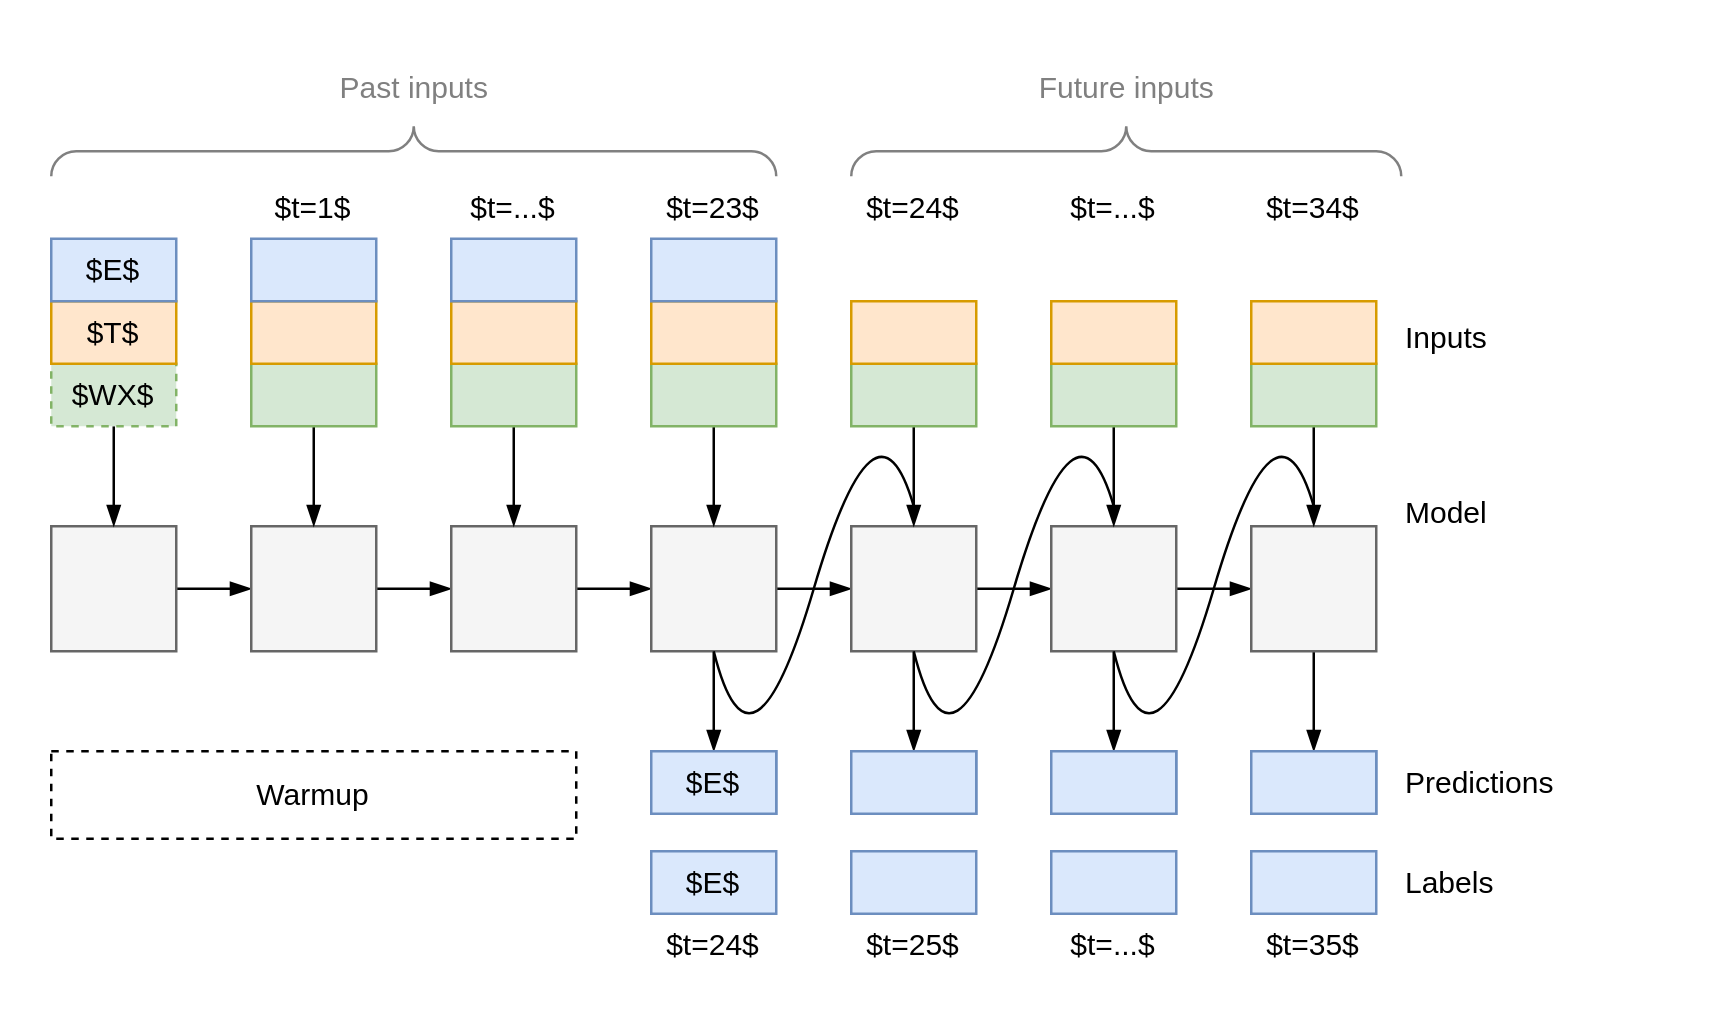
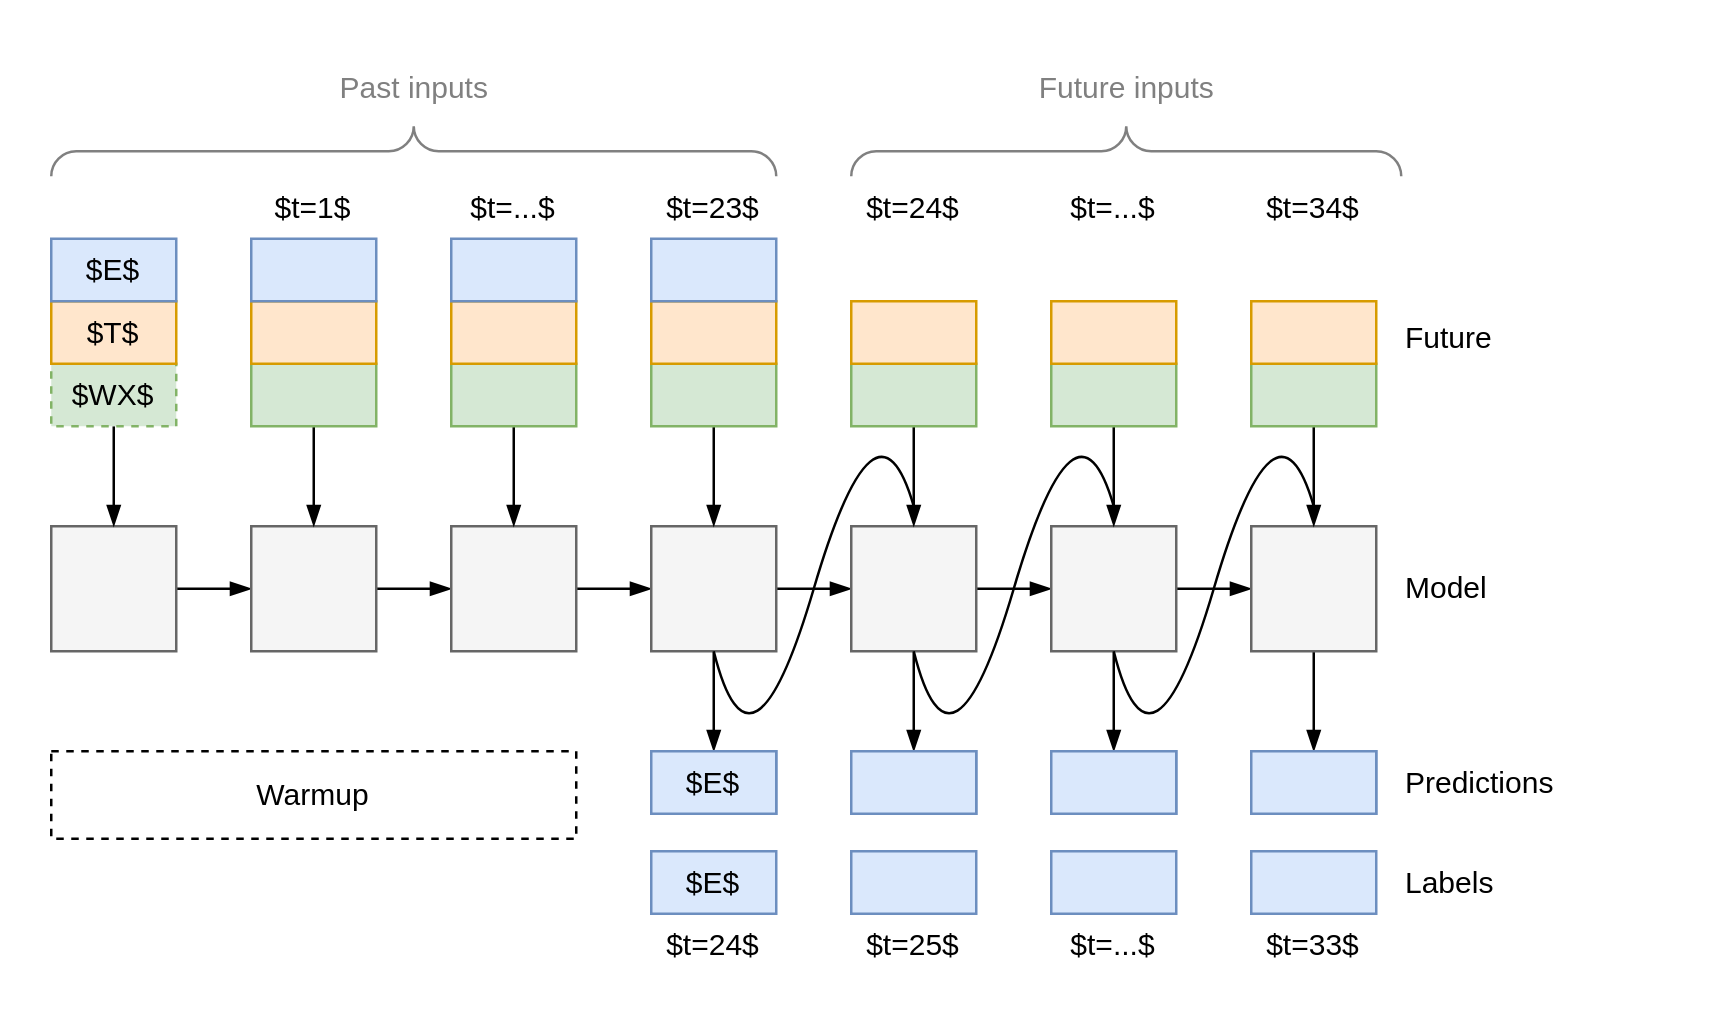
  <mxCell id="0" />
  <mxCell id="1" parent="0" />
  <mxCell id="2" style="edgeStyle=orthogonalEdgeStyle;rounded=0;orthogonalLoop=1;jettySize=auto;html=1;exitX=1;exitY=0.5;exitDx=0;exitDy=0;entryX=0;entryY=0.5;entryDx=0;entryDy=0;endArrow=blockThin;endFill=1;" parent="1" source="3" target="5" edge="1"><mxGeometry relative="1" as="geometry" /></mxCell>
  <mxCell id="3" value="" style="whiteSpace=wrap;html=1;aspect=fixed;fillColor=#f5f5f5;fontColor=#333333;strokeColor=#666666;" parent="1" vertex="1"><mxGeometry y="210" width="50" height="50" as="geometry" x="20" /></mxCell>
  <mxCell id="4" style="edgeStyle=orthogonalEdgeStyle;rounded=0;orthogonalLoop=1;jettySize=auto;html=1;exitX=1;exitY=0.5;exitDx=0;exitDy=0;entryX=0;entryY=0.5;entryDx=0;entryDy=0;endArrow=blockThin;endFill=1;" parent="1" source="5" target="7" edge="1"><mxGeometry relative="1" as="geometry" /></mxCell>
  <mxCell id="5" value="" style="whiteSpace=wrap;html=1;aspect=fixed;fillColor=#f5f5f5;fontColor=#333333;strokeColor=#666666;" parent="1" vertex="1"><mxGeometry x="100" y="210" width="50" height="50" as="geometry" /></mxCell>
  <mxCell id="6" style="edgeStyle=orthogonalEdgeStyle;rounded=0;orthogonalLoop=1;jettySize=auto;html=1;exitX=1;exitY=0.5;exitDx=0;exitDy=0;entryX=0;entryY=0.5;entryDx=0;entryDy=0;endArrow=blockThin;endFill=1;" parent="1" source="7" target="10" edge="1"><mxGeometry relative="1" as="geometry" /></mxCell>
  <mxCell id="7" value="" style="whiteSpace=wrap;html=1;aspect=fixed;fillColor=#f5f5f5;fontColor=#333333;strokeColor=#666666;" parent="1" vertex="1"><mxGeometry x="180" y="210" width="50" height="50" as="geometry" /></mxCell>
  <mxCell id="8" style="edgeStyle=orthogonalEdgeStyle;rounded=0;orthogonalLoop=1;jettySize=auto;html=1;exitX=0.5;exitY=1;exitDx=0;exitDy=0;entryX=0.5;entryY=0;entryDx=0;entryDy=0;endArrow=blockThin;endFill=1;" parent="1" source="10" target="28" edge="1"><mxGeometry relative="1" as="geometry" /></mxCell>
  <mxCell id="9" style="edgeStyle=orthogonalEdgeStyle;rounded=0;orthogonalLoop=1;jettySize=auto;html=1;exitX=1;exitY=0.5;exitDx=0;exitDy=0;entryX=0;entryY=0.5;entryDx=0;entryDy=0;endArrow=blockThin;endFill=1;" parent="1" source="10" target="13" edge="1"><mxGeometry relative="1" as="geometry" /></mxCell>
  <mxCell id="10" value="" style="whiteSpace=wrap;html=1;aspect=fixed;fillColor=#f5f5f5;fontColor=#333333;strokeColor=#666666;" parent="1" vertex="1"><mxGeometry x="260" y="210" width="50" height="50" as="geometry" /></mxCell>
  <mxCell id="11" style="edgeStyle=orthogonalEdgeStyle;rounded=0;orthogonalLoop=1;jettySize=auto;html=1;exitX=1;exitY=0.5;exitDx=0;exitDy=0;entryX=0;entryY=0.5;entryDx=0;entryDy=0;endArrow=blockThin;endFill=1;" parent="1" source="13" target="16" edge="1"><mxGeometry relative="1" as="geometry" /></mxCell>
  <mxCell id="12" style="edgeStyle=orthogonalEdgeStyle;rounded=0;orthogonalLoop=1;jettySize=auto;html=1;exitX=0.5;exitY=1;exitDx=0;exitDy=0;entryX=0.5;entryY=0;entryDx=0;entryDy=0;endArrow=blockThin;endFill=1;" parent="1" source="13" target="30" edge="1"><mxGeometry relative="1" as="geometry" /></mxCell>
  <mxCell id="13" value="" style="whiteSpace=wrap;html=1;aspect=fixed;fillColor=#f5f5f5;fontColor=#333333;strokeColor=#666666;" parent="1" vertex="1"><mxGeometry x="340" y="210" width="50" height="50" as="geometry" /></mxCell>
  <mxCell id="14" style="edgeStyle=orthogonalEdgeStyle;rounded=0;orthogonalLoop=1;jettySize=auto;html=1;exitX=1;exitY=0.5;exitDx=0;exitDy=0;entryX=0;entryY=0.5;entryDx=0;entryDy=0;endArrow=blockThin;endFill=1;" parent="1" source="16" target="18" edge="1"><mxGeometry relative="1" as="geometry" /></mxCell>
  <mxCell id="15" style="edgeStyle=orthogonalEdgeStyle;rounded=0;orthogonalLoop=1;jettySize=auto;html=1;exitX=0.5;exitY=1;exitDx=0;exitDy=0;entryX=0.5;entryY=0;entryDx=0;entryDy=0;endArrow=blockThin;endFill=1;" parent="1" source="16" target="32" edge="1"><mxGeometry relative="1" as="geometry" /></mxCell>
  <mxCell id="16" value="" style="whiteSpace=wrap;html=1;aspect=fixed;fillColor=#f5f5f5;fontColor=#333333;strokeColor=#666666;" parent="1" vertex="1"><mxGeometry x="420" y="210" width="50" height="50" as="geometry" /></mxCell>
  <mxCell id="17" style="edgeStyle=orthogonalEdgeStyle;rounded=0;orthogonalLoop=1;jettySize=auto;html=1;exitX=0.5;exitY=1;exitDx=0;exitDy=0;entryX=0.5;entryY=0;entryDx=0;entryDy=0;endArrow=blockThin;endFill=1;" parent="1" source="18" target="34" edge="1"><mxGeometry relative="1" as="geometry" /></mxCell>
  <mxCell id="18" value="" style="whiteSpace=wrap;html=1;aspect=fixed;fillColor=#f5f5f5;fontColor=#333333;strokeColor=#666666;" parent="1" vertex="1"><mxGeometry x="500" y="210" width="50" height="50" as="geometry" /></mxCell>
  <mxCell id="19" style="edgeStyle=orthogonalEdgeStyle;rounded=0;orthogonalLoop=1;jettySize=auto;html=1;exitX=0.5;exitY=1;exitDx=0;exitDy=0;entryX=0.5;entryY=0;entryDx=0;entryDy=0;endArrow=blockThin;endFill=1;" parent="1" source="20" target="3" edge="1"><mxGeometry relative="1" as="geometry" /></mxCell>
  <mxCell id="20" value="$WX$" style="rounded=0;whiteSpace=wrap;html=1;fillColor=#d5e8d4;strokeColor=#82b366;dashed=1;" parent="1" vertex="1"><mxGeometry y="145" width="50" height="25" as="geometry" x="20" /></mxCell>
  <mxCell id="21" style="edgeStyle=orthogonalEdgeStyle;rounded=0;orthogonalLoop=1;jettySize=auto;html=1;exitX=0.5;exitY=1;exitDx=0;exitDy=0;entryX=0.5;entryY=0;entryDx=0;entryDy=0;endArrow=blockThin;endFill=1;" parent="1" source="22" target="5" edge="1"><mxGeometry relative="1" as="geometry" /></mxCell>
  <mxCell id="22" value="" style="rounded=0;whiteSpace=wrap;html=1;fillColor=#d5e8d4;strokeColor=#82b366;" parent="1" vertex="1"><mxGeometry x="100" y="145" width="50" height="25" as="geometry" /></mxCell>
  <mxCell id="23" style="edgeStyle=orthogonalEdgeStyle;rounded=0;orthogonalLoop=1;jettySize=auto;html=1;exitX=0.5;exitY=1;exitDx=0;exitDy=0;entryX=0.5;entryY=0;entryDx=0;entryDy=0;endArrow=blockThin;endFill=1;" parent="1" source="24" target="7" edge="1"><mxGeometry relative="1" as="geometry" /></mxCell>
  <mxCell id="24" value="" style="rounded=0;whiteSpace=wrap;html=1;fillColor=#d5e8d4;strokeColor=#82b366;" parent="1" vertex="1"><mxGeometry x="180" y="145" width="50" height="25" as="geometry" /></mxCell>
  <mxCell id="25" style="edgeStyle=orthogonalEdgeStyle;rounded=0;orthogonalLoop=1;jettySize=auto;html=1;exitX=0.5;exitY=1;exitDx=0;exitDy=0;entryX=0.5;entryY=0;entryDx=0;entryDy=0;endArrow=blockThin;endFill=1;" parent="1" source="26" target="10" edge="1"><mxGeometry relative="1" as="geometry" /></mxCell>
  <mxCell id="26" value="" style="rounded=0;whiteSpace=wrap;html=1;fillColor=#d5e8d4;strokeColor=#82b366;" parent="1" vertex="1"><mxGeometry x="260" y="145" width="50" height="25" as="geometry" /></mxCell>
  <mxCell id="27" value="Warmup" style="rounded=0;whiteSpace=wrap;html=1;dashed=1;" parent="1" vertex="1"><mxGeometry x="20" y="300" width="210" height="35" as="geometry" /></mxCell>
  <mxCell id="28" value="" style="rounded=0;whiteSpace=wrap;html=1;fillColor=#dae8fc;strokeColor=#6c8ebf;" parent="1" vertex="1"><mxGeometry x="260" y="300" width="50" height="25" as="geometry" /></mxCell>
  <mxCell id="29" value="$E$" style="rounded=0;whiteSpace=wrap;html=1;fillColor=#dae8fc;strokeColor=#6c8ebf;" parent="1" vertex="1"><mxGeometry x="260" y="340" width="50" height="25" as="geometry" /></mxCell>
  <mxCell id="30" value="" style="rounded=0;whiteSpace=wrap;html=1;fillColor=#dae8fc;strokeColor=#6c8ebf;" parent="1" vertex="1"><mxGeometry x="340" y="300" width="50" height="25" as="geometry" /></mxCell>
  <mxCell id="31" value="" style="rounded=0;whiteSpace=wrap;html=1;fillColor=#dae8fc;strokeColor=#6c8ebf;" parent="1" vertex="1"><mxGeometry x="340" y="340" width="50" height="25" as="geometry" /></mxCell>
  <mxCell id="32" value="" style="rounded=0;whiteSpace=wrap;html=1;fillColor=#dae8fc;strokeColor=#6c8ebf;" parent="1" vertex="1"><mxGeometry x="420" y="300" width="50" height="25" as="geometry" /></mxCell>
  <mxCell id="33" value="" style="rounded=0;whiteSpace=wrap;html=1;fillColor=#dae8fc;strokeColor=#6c8ebf;" parent="1" vertex="1"><mxGeometry x="420" y="340" width="50" height="25" as="geometry" /></mxCell>
  <mxCell id="34" value="" style="rounded=0;whiteSpace=wrap;html=1;fillColor=#dae8fc;strokeColor=#6c8ebf;" parent="1" vertex="1"><mxGeometry x="500" y="300" width="50" height="25" as="geometry" /></mxCell>
  <mxCell id="35" value="" style="rounded=0;whiteSpace=wrap;html=1;fillColor=#dae8fc;strokeColor=#6c8ebf;" parent="1" vertex="1"><mxGeometry x="500" y="340" width="50" height="25" as="geometry" /></mxCell>
  <mxCell id="36" value="Predictions" style="text;html=1;strokeColor=none;fillColor=none;align=left;verticalAlign=middle;whiteSpace=wrap;rounded=0;" parent="1" vertex="1"><mxGeometry x="560" y="297.5" width="110" height="30" as="geometry" /></mxCell>
- <mxCell id="37" value="Model" style="text;html=1;strokeColor=none;fillColor=none;align=left;verticalAlign=middle;whiteSpace=wrap;rounded=0;" parent="1" vertex="1"><mxGeometry x="560" y="190" width="110" height="30" as="geometry" /></mxCell>
+ <mxCell id="37" value="Model" style="text;html=1;strokeColor=none;fillColor=none;align=left;verticalAlign=middle;whiteSpace=wrap;rounded=0;" parent="1" vertex="1"><mxGeometry x="560" y="220" width="110" height="30" as="geometry" /></mxCell>
  <mxCell id="38" value="Labels" style="text;html=1;strokeColor=none;fillColor=none;align=left;verticalAlign=middle;whiteSpace=wrap;rounded=0;" parent="1" vertex="1"><mxGeometry x="560" y="337.5" width="110" height="30" as="geometry" /></mxCell>
- <mxCell id="39" value="Inputs" style="text;html=1;strokeColor=none;fillColor=none;align=left;verticalAlign=middle;whiteSpace=wrap;rounded=0;" parent="1" vertex="1"><mxGeometry x="560" y="120" width="110" height="30" as="geometry" /></mxCell>
+ <mxCell id="39" value="Future" style="text;html=1;strokeColor=none;fillColor=none;align=left;verticalAlign=middle;whiteSpace=wrap;rounded=0;" parent="1" vertex="1"><mxGeometry x="560" y="120" width="110" height="30" as="geometry" /></mxCell>
  <mxCell id="40" value="$t=1$" style="text;html=1;strokeColor=none;fillColor=none;align=center;verticalAlign=middle;whiteSpace=wrap;rounded=0;" parent="1" vertex="1"><mxGeometry x="100" y="70" width="50" height="25" as="geometry" /></mxCell>
  <mxCell id="41" value="$t=...$" style="text;html=1;strokeColor=none;fillColor=none;align=center;verticalAlign=middle;whiteSpace=wrap;rounded=0;" parent="1" vertex="1"><mxGeometry x="180" y="70" width="50" height="25" as="geometry" /></mxCell>
  <mxCell id="42" value="$t=23$" style="text;html=1;strokeColor=none;fillColor=none;align=center;verticalAlign=middle;whiteSpace=wrap;rounded=0;" parent="1" vertex="1"><mxGeometry x="260" y="70" width="50" height="25" as="geometry" /></mxCell>
  <mxCell id="43" value="$t=24$" style="text;html=1;strokeColor=none;fillColor=none;align=center;verticalAlign=middle;whiteSpace=wrap;rounded=0;" parent="1" vertex="1"><mxGeometry x="260" y="365" width="50" height="25" as="geometry" /></mxCell>
  <mxCell id="44" value="$t=...$" style="text;html=1;strokeColor=none;fillColor=none;align=center;verticalAlign=middle;whiteSpace=wrap;rounded=0;" parent="1" vertex="1"><mxGeometry x="420" y="365" width="50" height="25" as="geometry" /></mxCell>
  <mxCell id="45" value="$t=25$" style="text;html=1;strokeColor=none;fillColor=none;align=center;verticalAlign=middle;whiteSpace=wrap;rounded=0;" parent="1" vertex="1"><mxGeometry x="340" y="365" width="50" height="25" as="geometry" /></mxCell>
- <mxCell id="46" value="$t=35$" style="text;html=1;strokeColor=none;fillColor=none;align=center;verticalAlign=middle;whiteSpace=wrap;rounded=0;" parent="1" vertex="1"><mxGeometry x="500" y="365" width="50" height="25" as="geometry" /></mxCell>
+ <mxCell id="46" value="$t=33$" style="text;html=1;strokeColor=none;fillColor=none;align=center;verticalAlign=middle;whiteSpace=wrap;rounded=0;" parent="1" vertex="1"><mxGeometry x="500" y="365" width="50" height="25" as="geometry" /></mxCell>
  <mxCell id="47" value="$E$" style="rounded=0;whiteSpace=wrap;html=1;fillColor=#dae8fc;strokeColor=#6c8ebf;" parent="1" vertex="1"><mxGeometry x="260" y="300" width="50" height="25" as="geometry" /></mxCell>
  <mxCell id="48" value="" style="rounded=0;whiteSpace=wrap;html=1;fillColor=#dae8fc;strokeColor=#6c8ebf;" parent="1" vertex="1"><mxGeometry x="340" y="300" width="50" height="25" as="geometry" /></mxCell>
  <mxCell id="49" value="" style="rounded=0;whiteSpace=wrap;html=1;fillColor=#dae8fc;strokeColor=#6c8ebf;" parent="1" vertex="1"><mxGeometry x="420" y="300" width="50" height="25" as="geometry" /></mxCell>
  <mxCell id="50" value="" style="rounded=0;whiteSpace=wrap;html=1;fillColor=#dae8fc;strokeColor=#6c8ebf;" parent="1" vertex="1"><mxGeometry x="500" y="300" width="50" height="25" as="geometry" /></mxCell>
  <mxCell id="51" value="" style="curved=1;endArrow=none;html=1;rounded=0;exitX=0.5;exitY=1;exitDx=0;exitDy=0;endFill=0;" parent="1" edge="1"><mxGeometry width="50" height="50" relative="1" as="geometry"><mxPoint x="365" y="260" as="sourcePoint" /><mxPoint x="445" y="202" as="targetPoint" /><Array as="points"><mxPoint x="380" y="320" /><mxPoint x="430" y="150" /></Array></mxGeometry></mxCell>
  <mxCell id="52" value="$T$" style="rounded=0;whiteSpace=wrap;html=1;fillColor=#ffe6cc;strokeColor=#d79b00;" vertex="1" parent="1"><mxGeometry y="120" width="50" height="25" as="geometry" x="20" /></mxCell>
  <mxCell id="53" value="" style="rounded=0;whiteSpace=wrap;html=1;fillColor=#ffe6cc;strokeColor=#d79b00;" vertex="1" parent="1"><mxGeometry x="100" y="120" width="50" height="25" as="geometry" /></mxCell>
  <mxCell id="54" value="" style="rounded=0;whiteSpace=wrap;html=1;fillColor=#ffe6cc;strokeColor=#d79b00;" vertex="1" parent="1"><mxGeometry x="180" y="120" width="50" height="25" as="geometry" /></mxCell>
  <mxCell id="55" value="" style="rounded=0;whiteSpace=wrap;html=1;fillColor=#ffe6cc;strokeColor=#d79b00;" vertex="1" parent="1"><mxGeometry x="260" y="120" width="50" height="25" as="geometry" /></mxCell>
  <mxCell id="56" value="$E$" style="rounded=0;whiteSpace=wrap;html=1;fillColor=#dae8fc;strokeColor=#6c8ebf;" vertex="1" parent="1"><mxGeometry y="95" width="50" height="25" as="geometry" x="20" /></mxCell>
  <mxCell id="57" value="" style="rounded=0;whiteSpace=wrap;html=1;fillColor=#dae8fc;strokeColor=#6c8ebf;" vertex="1" parent="1"><mxGeometry x="100" y="95" width="50" height="25" as="geometry" /></mxCell>
  <mxCell id="58" value="" style="rounded=0;whiteSpace=wrap;html=1;fillColor=#dae8fc;strokeColor=#6c8ebf;" vertex="1" parent="1"><mxGeometry x="180" y="95" width="50" height="25" as="geometry" /></mxCell>
  <mxCell id="59" value="" style="rounded=0;whiteSpace=wrap;html=1;fillColor=#dae8fc;strokeColor=#6c8ebf;" vertex="1" parent="1"><mxGeometry x="260" y="95" width="50" height="25" as="geometry" /></mxCell>
  <mxCell id="60" style="edgeStyle=orthogonalEdgeStyle;rounded=0;orthogonalLoop=1;jettySize=auto;html=1;exitX=0.5;exitY=1;exitDx=0;exitDy=0;entryX=0.5;entryY=0;entryDx=0;entryDy=0;endArrow=blockThin;endFill=1;" edge="1" parent="1" source="61" target="13"><mxGeometry relative="1" as="geometry" /></mxCell>
  <mxCell id="61" value="" style="rounded=0;whiteSpace=wrap;html=1;fillColor=#d5e8d4;strokeColor=#82b366;" vertex="1" parent="1"><mxGeometry x="340" y="145" width="50" height="25" as="geometry" /></mxCell>
  <mxCell id="62" value="" style="rounded=0;whiteSpace=wrap;html=1;fillColor=#ffe6cc;strokeColor=#d79b00;" vertex="1" parent="1"><mxGeometry x="340" y="120" width="50" height="25" as="geometry" /></mxCell>
  <mxCell id="63" style="edgeStyle=orthogonalEdgeStyle;rounded=0;orthogonalLoop=1;jettySize=auto;html=1;exitX=0.5;exitY=1;exitDx=0;exitDy=0;entryX=0.5;entryY=0;entryDx=0;entryDy=0;endArrow=blockThin;endFill=1;" edge="1" parent="1" source="64" target="16"><mxGeometry relative="1" as="geometry" /></mxCell>
  <mxCell id="64" value="" style="rounded=0;whiteSpace=wrap;html=1;fillColor=#d5e8d4;strokeColor=#82b366;" vertex="1" parent="1"><mxGeometry x="420" y="145" width="50" height="25" as="geometry" /></mxCell>
  <mxCell id="65" value="" style="rounded=0;whiteSpace=wrap;html=1;fillColor=#ffe6cc;strokeColor=#d79b00;" vertex="1" parent="1"><mxGeometry x="420" y="120" width="50" height="25" as="geometry" /></mxCell>
  <mxCell id="66" style="edgeStyle=orthogonalEdgeStyle;rounded=0;orthogonalLoop=1;jettySize=auto;html=1;exitX=0.5;exitY=1;exitDx=0;exitDy=0;entryX=0.5;entryY=0;entryDx=0;entryDy=0;endArrow=blockThin;endFill=1;" edge="1" parent="1" source="67" target="18"><mxGeometry relative="1" as="geometry" /></mxCell>
  <mxCell id="67" value="" style="rounded=0;whiteSpace=wrap;html=1;fillColor=#d5e8d4;strokeColor=#82b366;" vertex="1" parent="1"><mxGeometry x="500" y="145" width="50" height="25" as="geometry" /></mxCell>
  <mxCell id="68" value="" style="rounded=0;whiteSpace=wrap;html=1;fillColor=#ffe6cc;strokeColor=#d79b00;" vertex="1" parent="1"><mxGeometry x="500" y="120" width="50" height="25" as="geometry" /></mxCell>
  <mxCell id="69" value="" style="curved=1;endArrow=none;html=1;rounded=0;exitX=0.5;exitY=1;exitDx=0;exitDy=0;endFill=0;" edge="1" parent="1"><mxGeometry width="50" height="50" relative="1" as="geometry"><mxPoint x="285" y="260" as="sourcePoint" /><mxPoint x="365" y="202" as="targetPoint" /><Array as="points"><mxPoint x="300" y="320" /><mxPoint x="350" y="150" /></Array></mxGeometry></mxCell>
  <mxCell id="70" value="" style="curved=1;endArrow=none;html=1;rounded=0;exitX=0.5;exitY=1;exitDx=0;exitDy=0;endFill=0;" edge="1" parent="1"><mxGeometry width="50" height="50" relative="1" as="geometry"><mxPoint x="445" y="260" as="sourcePoint" /><mxPoint x="525" y="202" as="targetPoint" /><Array as="points"><mxPoint x="460" y="320" /><mxPoint x="510" y="150" /></Array></mxGeometry></mxCell>
  <mxCell id="71" value="" style="verticalLabelPosition=bottom;shadow=0;dashed=0;align=center;html=1;verticalAlign=top;strokeWidth=1;shape=mxgraph.mockup.markup.curlyBrace;strokeColor=#808080;fontColor=#808080;" vertex="1" parent="1"><mxGeometry y="50" width="290" height="20" as="geometry" x="20" /></mxCell>
  <mxCell id="72" value="" style="verticalLabelPosition=bottom;shadow=0;dashed=0;align=center;html=1;verticalAlign=top;strokeWidth=1;shape=mxgraph.mockup.markup.curlyBrace;strokeColor=#808080;fontColor=#808080;" vertex="1" parent="1"><mxGeometry x="340" y="50" width="220" height="20" as="geometry" /></mxCell>
  <mxCell id="73" value="Past inputs" style="text;html=1;strokeColor=none;fillColor=none;align=center;verticalAlign=middle;whiteSpace=wrap;rounded=0;fontColor=#808080;" vertex="1" parent="1"><mxGeometry x="122.5" width="85" height="30" as="geometry" y="20" /></mxCell>
  <mxCell id="74" value="Future inputs" style="text;html=1;strokeColor=none;fillColor=none;align=center;verticalAlign=middle;whiteSpace=wrap;rounded=0;fontColor=#808080;" vertex="1" parent="1"><mxGeometry x="407.5" width="85" height="30" as="geometry" y="20" /></mxCell>
  <mxCell id="75" value="$t=24$" style="text;html=1;strokeColor=none;fillColor=none;align=center;verticalAlign=middle;whiteSpace=wrap;rounded=0;" vertex="1" parent="1"><mxGeometry x="340" y="70" width="50" height="25" as="geometry" /></mxCell>
  <mxCell id="76" value="$t=...$" style="text;html=1;strokeColor=none;fillColor=none;align=center;verticalAlign=middle;whiteSpace=wrap;rounded=0;" vertex="1" parent="1"><mxGeometry x="420" y="70" width="50" height="25" as="geometry" /></mxCell>
  <mxCell id="77" value="$t=34$" style="text;html=1;strokeColor=none;fillColor=none;align=center;verticalAlign=middle;whiteSpace=wrap;rounded=0;" vertex="1" parent="1"><mxGeometry x="500" y="70" width="50" height="25" as="geometry" /></mxCell>
